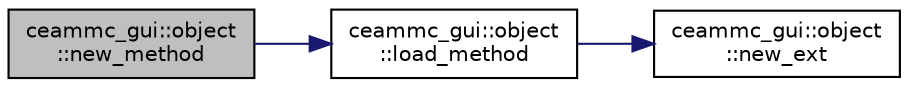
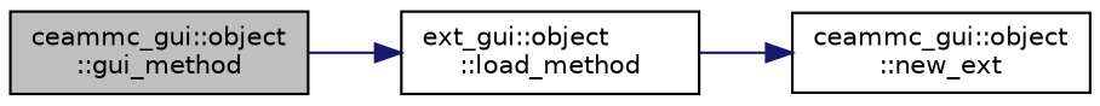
  digraph {
    rankdir=LR
    node [color=black fillcolor=white fontname=Helvetica fontsize=10 shape=record style=filled]
    edge [color=midnightblue fontname=Helvetica fontsize=10 labelfontname=Helvetica labelfontsize=10 style=solid]
-   n1 [fillcolor=grey75 fontcolor=black height=0.2 label="ceammc_gui::object\l::new_method" width=0.4]
-   n2 [height=0.2 label="ceammc_gui::object\l::load_method" width=0.4]
+   n1 [fillcolor=grey75 fontcolor=black height=0.2 label="ceammc_gui::object\l::gui_method" width=0.4]
+   n2 [height=0.2 label="ext_gui::object\l::load_method" width=0.4]
    n3 [height=0.2 label="ceammc_gui::object\l::new_ext" width=0.4]
    n1 -> n2
    n2 -> n3
  }
